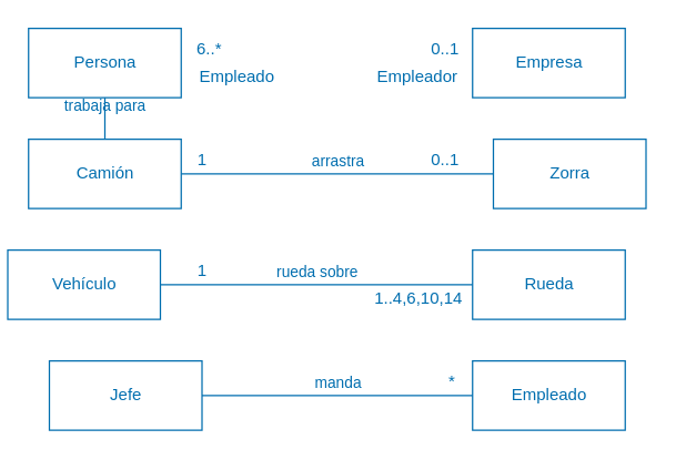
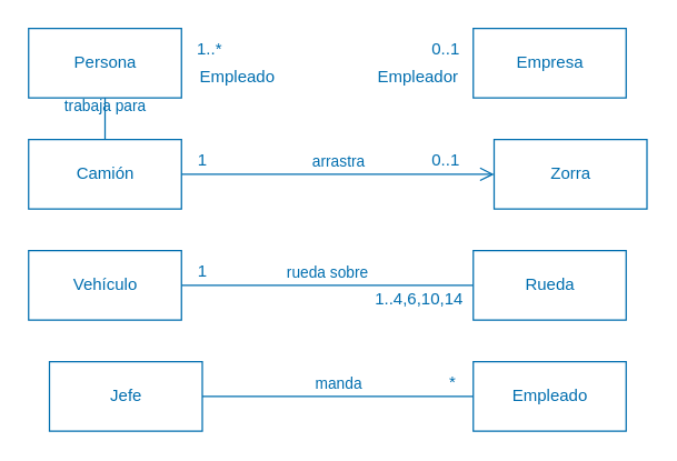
  <mxCell id="0" />
  <mxCell id="1" parent="0" />
  <mxCell id="2" value="Persona" style="html=1;fillColor=none;strokeColor=#006EAF;fontColor=#006EAF;" parent="1" vertex="1"><mxGeometry x="20" y="20" width="110" height="50" as="geometry" /></mxCell>
  <mxCell id="3" value="Empresa" style="html=1;fillColor=none;strokeColor=#006EAF;fontColor=#006EAF;" parent="1" vertex="1"><mxGeometry x="340" y="20" width="110" height="50" as="geometry" /></mxCell>
  <mxCell id="4" value="trabaja para" style="endArrow=none;startArrow=none;endFill=0;startFill=0;endSize=8;html=1;verticalAlign=bottom;labelBackgroundColor=none;strokeWidth=1;fillColor=#1ba1e2;strokeColor=#006EAF;fontColor=#006EAF;" parent="1" source="2" target="5" edge="1"><mxGeometry width="160" relative="1" as="geometry"><mxPoint x="80" y="140" as="sourcePoint" /><mxPoint x="240" y="140" as="targetPoint" /></mxGeometry></mxCell>
  <mxCell id="5" value="Camión" style="html=1;fillColor=none;strokeColor=#006EAF;fontColor=#006EAF;" parent="1" vertex="1"><mxGeometry x="20" y="100" width="110" height="50" as="geometry" /></mxCell>
  <mxCell id="6" value="Zorra" style="html=1;fillColor=none;strokeColor=#006EAF;fontColor=#006EAF;" parent="1" vertex="1"><mxGeometry x="355" y="100" width="110" height="50" as="geometry" /></mxCell>
- <mxCell id="7" value="arrastra" style="endArrow=none;startArrow=none;endFill=0;startFill=0;endSize=8;html=1;verticalAlign=bottom;labelBackgroundColor=none;strokeWidth=1;fillColor=#1ba1e2;strokeColor=#006EAF;fontColor=#006EAF;" parent="1" source="5" target="6" edge="1"><mxGeometry width="160" relative="1" as="geometry"><mxPoint x="80" y="220" as="sourcePoint" /><mxPoint x="240" y="220" as="targetPoint" /></mxGeometry></mxCell>
- <mxCell id="8" value="6..*" style="text;html=1;align=center;verticalAlign=middle;resizable=0;points=[];autosize=1;strokeColor=none;fillColor=none;fontColor=#006EAF;" parent="1" vertex="1"><mxGeometry x="130" y="20" width="40" height="30" as="geometry" /></mxCell>
+ <mxCell id="7" value="arrastra" style="endArrow=open;startArrow=none;endFill=0;startFill=0;endSize=8;html=1;verticalAlign=bottom;labelBackgroundColor=none;strokeWidth=1;fillColor=#1ba1e2;strokeColor=#006EAF;fontColor=#006EAF;" parent="1" source="5" target="6" edge="1"><mxGeometry width="160" relative="1" as="geometry"><mxPoint x="80" y="220" as="sourcePoint" /><mxPoint x="240" y="220" as="targetPoint" /></mxGeometry></mxCell>
+ <mxCell id="8" value="1..*" style="text;html=1;align=center;verticalAlign=middle;resizable=0;points=[];autosize=1;strokeColor=none;fillColor=none;fontColor=#006EAF;" parent="1" vertex="1"><mxGeometry x="130" y="20" width="40" height="30" as="geometry" /></mxCell>
  <mxCell id="9" value="0..1" style="text;html=1;align=center;verticalAlign=middle;resizable=0;points=[];autosize=1;strokeColor=none;fillColor=none;fontColor=#006EAF;" parent="1" vertex="1"><mxGeometry x="300" y="20" width="40" height="30" as="geometry" /></mxCell>
  <mxCell id="10" value="Empleado" style="text;html=1;align=center;verticalAlign=middle;resizable=0;points=[];autosize=1;strokeColor=none;fillColor=none;fontColor=#006EAF;" parent="1" vertex="1"><mxGeometry x="130" y="40" width="80" height="30" as="geometry" /></mxCell>
  <mxCell id="11" value="Empleador" style="text;html=1;align=center;verticalAlign=middle;resizable=0;points=[];autosize=1;strokeColor=none;fillColor=none;fontColor=#006EAF;" parent="1" vertex="1"><mxGeometry x="260" y="40" width="80" height="30" as="geometry" /></mxCell>
  <mxCell id="12" value="1" style="text;html=1;align=center;verticalAlign=middle;resizable=0;points=[];autosize=1;strokeColor=none;fillColor=none;fontColor=#006EAF;" parent="1" vertex="1"><mxGeometry x="130" y="100" width="30" height="30" as="geometry" /></mxCell>
  <mxCell id="13" value="0..1" style="text;html=1;align=center;verticalAlign=middle;resizable=0;points=[];autosize=1;strokeColor=none;fillColor=none;fontColor=#006EAF;" parent="1" vertex="1"><mxGeometry x="300" y="100" width="40" height="30" as="geometry" /></mxCell>
- <mxCell id="14" value="Vehículo" style="html=1;fillColor=none;strokeColor=#006EAF;fontColor=#006EAF;" parent="1" vertex="1"><mxGeometry x="5" y="180" width="110" height="50" as="geometry" /></mxCell>
+ <mxCell id="14" value="Vehículo" style="html=1;fillColor=none;strokeColor=#006EAF;fontColor=#006EAF;" parent="1" vertex="1"><mxGeometry x="20" y="180" width="110" height="50" as="geometry" /></mxCell>
  <mxCell id="15" value="Rueda" style="html=1;fillColor=none;strokeColor=#006EAF;fontColor=#006EAF;" parent="1" vertex="1"><mxGeometry x="340" y="180" width="110" height="50" as="geometry" /></mxCell>
  <mxCell id="16" value="rueda sobre" style="endArrow=none;startArrow=none;endFill=0;startFill=0;endSize=8;html=1;verticalAlign=bottom;labelBackgroundColor=none;strokeWidth=1;fillColor=#1ba1e2;strokeColor=#006EAF;fontColor=#006EAF;" parent="1" source="14" target="15" edge="1"><mxGeometry width="160" relative="1" as="geometry"><mxPoint x="80" y="300" as="sourcePoint" /><mxPoint x="240" y="300" as="targetPoint" /></mxGeometry></mxCell>
  <mxCell id="17" value="1" style="text;html=1;align=center;verticalAlign=middle;resizable=0;points=[];autosize=1;strokeColor=none;fillColor=none;fontColor=#006EAF;" parent="1" vertex="1"><mxGeometry x="130" y="180" width="30" height="30" as="geometry" /></mxCell>
  <mxCell id="18" value="1..4,6,10,14" style="text;html=1;align=right;verticalAlign=middle;resizable=0;points=[];autosize=1;strokeColor=none;fillColor=none;fontColor=#006EAF;" parent="1" vertex="1"><mxGeometry x="244" y="200" width="90" height="30" as="geometry" /></mxCell>
  <mxCell id="19" value="Jefe" style="html=1;fillColor=none;strokeColor=#006EAF;fontColor=#006EAF;" parent="1" vertex="1"><mxGeometry x="35" y="260" width="110" height="50" as="geometry" /></mxCell>
  <mxCell id="20" value="Empleado" style="html=1;fillColor=none;strokeColor=#006EAF;fontColor=#006EAF;" parent="1" vertex="1"><mxGeometry x="340" y="260" width="110" height="50" as="geometry" /></mxCell>
  <mxCell id="21" value="manda" style="endArrow=none;startArrow=none;endFill=0;startFill=0;endSize=8;html=1;verticalAlign=bottom;labelBackgroundColor=none;strokeWidth=1;fillColor=#1ba1e2;strokeColor=#006EAF;fontColor=#006EAF;" parent="1" source="19" target="20" edge="1"><mxGeometry width="160" relative="1" as="geometry"><mxPoint x="80" y="380" as="sourcePoint" /><mxPoint x="240" y="380" as="targetPoint" /></mxGeometry></mxCell>
  <mxCell id="22" value="*" style="text;html=1;align=center;verticalAlign=middle;resizable=0;points=[];autosize=1;strokeColor=none;fillColor=none;fontColor=#006EAF;" parent="1" vertex="1"><mxGeometry x="310" y="260" width="30" height="30" as="geometry" /></mxCell>
